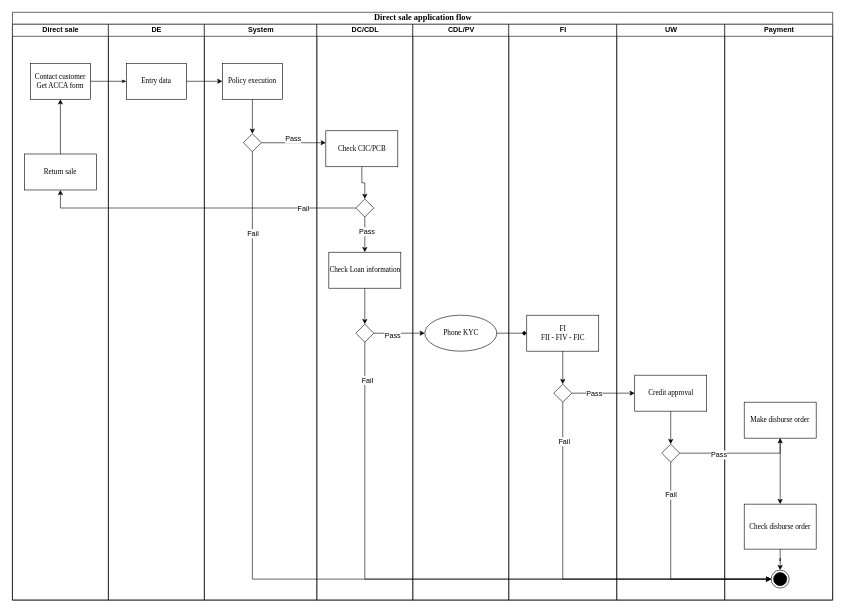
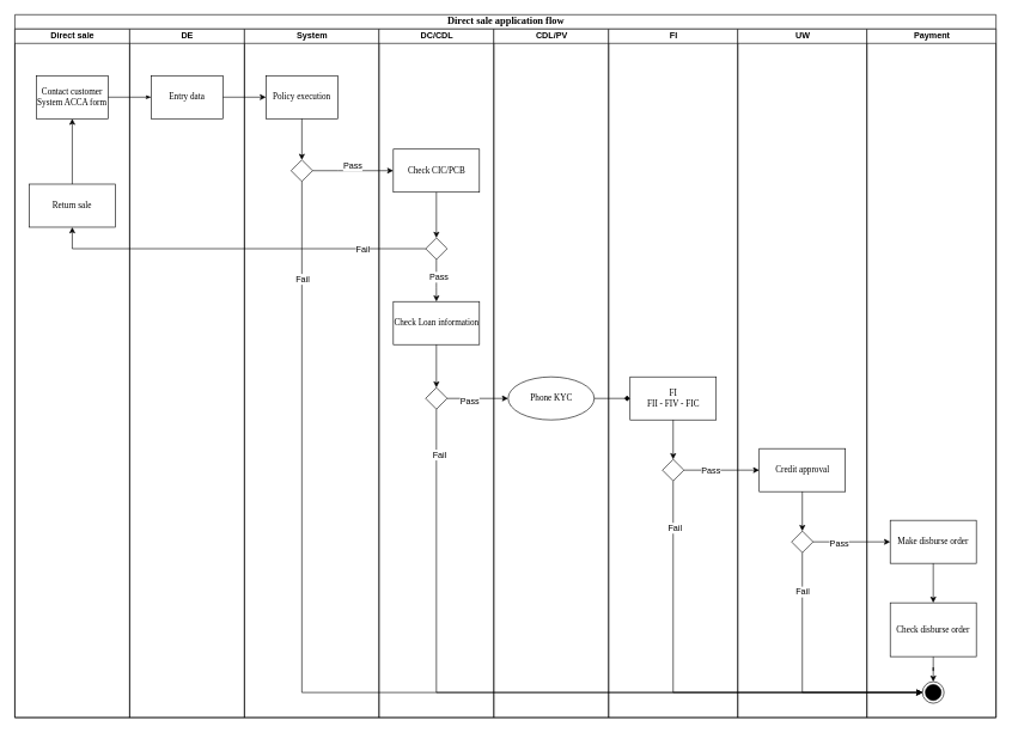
  <mxCell id="0" />
  <mxCell id="1" parent="0" />
  <mxCell id="2" value="&lt;font style=&quot;font-size: 14px&quot;&gt;Direct sale application flow&lt;/font&gt;" style="swimlane;html=1;childLayout=stackLayout;startSize=20;rounded=0;shadow=0;labelBackgroundColor=none;strokeWidth=1;fontFamily=Verdana;fontSize=8;align=center;swimlaneLine=1;" parent="1" vertex="1"><mxGeometry x="20" y="20" width="1367.5" height="980" as="geometry" /></mxCell>
  <mxCell id="3" value="Direct sale" style="swimlane;html=1;startSize=20;" parent="2" vertex="1"><mxGeometry y="20" width="160" height="960" as="geometry" /></mxCell>
- <mxCell id="4" value="Contact customer&lt;br style=&quot;font-size: 12px;&quot;&gt;Get ACCA form" style="rounded=0;whiteSpace=wrap;html=1;shadow=0;labelBackgroundColor=none;strokeWidth=1;fontFamily=Verdana;fontSize=12;align=center;" parent="3" vertex="1"><mxGeometry x="30" y="65" width="100" height="60" as="geometry" /></mxCell>
+ <mxCell id="4" value="Contact customer&lt;br style=&quot;font-size: 12px;&quot;&gt;System ACCA form" style="rounded=0;whiteSpace=wrap;html=1;shadow=0;labelBackgroundColor=none;strokeWidth=1;fontFamily=Verdana;fontSize=12;align=center;" parent="3" vertex="1"><mxGeometry x="30" y="65" width="100" height="60" as="geometry" /></mxCell>
  <mxCell id="5" style="edgeStyle=orthogonalEdgeStyle;rounded=0;orthogonalLoop=1;jettySize=auto;html=1;fontSize=12;" edge="1" parent="3" source="6" target="4"><mxGeometry relative="1" as="geometry" /></mxCell>
  <mxCell id="6" value="Return sale" style="whiteSpace=wrap;html=1;rounded=0;shadow=0;fontFamily=Verdana;fontSize=12;strokeWidth=1;" vertex="1" parent="3"><mxGeometry x="20" y="216.25" width="120" height="60" as="geometry" /></mxCell>
  <mxCell id="7" style="edgeStyle=orthogonalEdgeStyle;rounded=1;html=1;labelBackgroundColor=none;startArrow=none;startFill=0;startSize=5;endArrow=classicThin;endFill=1;endSize=5;jettySize=auto;orthogonalLoop=1;strokeWidth=1;fontFamily=Verdana;fontSize=12;" parent="2" source="4" target="9" edge="1"><mxGeometry relative="1" as="geometry" /></mxCell>
  <mxCell id="8" value="DE" style="swimlane;html=1;startSize=20;" parent="2" vertex="1"><mxGeometry x="160" y="20" width="160" height="960" as="geometry" /></mxCell>
  <mxCell id="9" value="Entry data" style="rounded=0;whiteSpace=wrap;html=1;shadow=0;labelBackgroundColor=none;strokeWidth=1;fontFamily=Verdana;fontSize=12;align=center;" parent="8" vertex="1"><mxGeometry x="30" y="65" width="100" height="60" as="geometry" /></mxCell>
  <mxCell id="10" value="System" style="swimlane;html=1;startSize=20;" parent="2" vertex="1"><mxGeometry x="320" y="20" width="187.5" height="960" as="geometry" /></mxCell>
  <mxCell id="11" value="Policy execution" style="rounded=0;whiteSpace=wrap;html=1;shadow=0;labelBackgroundColor=none;strokeWidth=1;fontFamily=Verdana;fontSize=12;align=center;" vertex="1" parent="10"><mxGeometry x="30" y="65" width="100" height="60" as="geometry" /></mxCell>
  <mxCell id="12" value="" style="rhombus;whiteSpace=wrap;html=1;rounded=0;shadow=0;fontFamily=Verdana;fontSize=12;strokeWidth=1;" vertex="1" parent="10"><mxGeometry x="65" y="182.5" width="30" height="30" as="geometry" /></mxCell>
  <mxCell id="13" value="" style="edgeStyle=orthogonalEdgeStyle;rounded=0;orthogonalLoop=1;jettySize=auto;html=1;fontSize=12;" edge="1" parent="10" source="11" target="12"><mxGeometry relative="1" as="geometry" /></mxCell>
  <mxCell id="14" value="DC/CDL" style="swimlane;html=1;startSize=20;" parent="2" vertex="1"><mxGeometry x="507.5" y="20" width="160" height="960" as="geometry" /></mxCell>
- <mxCell id="15" value="Check CIC/PCB" style="whiteSpace=wrap;html=1;rounded=0;shadow=0;fontFamily=Verdana;fontSize=12;strokeWidth=1;" vertex="1" parent="14"><mxGeometry x="15" y="177.5" width="120" height="60" as="geometry" /></mxCell>
+ <mxCell id="15" value="Check CIC/PCB" style="whiteSpace=wrap;html=1;rounded=0;shadow=0;fontFamily=Verdana;fontSize=12;strokeWidth=1;" vertex="1" parent="14"><mxGeometry x="20" y="167.5" width="120" height="60" as="geometry" /></mxCell>
  <mxCell id="16" value="" style="rhombus;whiteSpace=wrap;html=1;rounded=0;shadow=0;fontFamily=Verdana;fontSize=12;strokeWidth=1;" vertex="1" parent="14"><mxGeometry x="65" y="291.25" width="30" height="30" as="geometry" /></mxCell>
  <mxCell id="17" value="" style="edgeStyle=orthogonalEdgeStyle;rounded=0;orthogonalLoop=1;jettySize=auto;html=1;fontSize=12;" edge="1" parent="14" source="15" target="16"><mxGeometry relative="1" as="geometry" /></mxCell>
  <mxCell id="18" value="Check Loan information" style="whiteSpace=wrap;html=1;rounded=0;shadow=0;fontFamily=Verdana;fontSize=12;strokeWidth=1;" vertex="1" parent="14"><mxGeometry x="20" y="380" width="120" height="60" as="geometry" /></mxCell>
  <mxCell id="19" value="" style="edgeStyle=orthogonalEdgeStyle;rounded=0;orthogonalLoop=1;jettySize=auto;html=1;fontSize=12;" edge="1" parent="14" source="16" target="18"><mxGeometry relative="1" as="geometry"><Array as="points"><mxPoint x="80" y="360" /><mxPoint x="80" y="360" /></Array></mxGeometry></mxCell>
  <mxCell id="20" value="Pass" style="edgeLabel;html=1;align=center;verticalAlign=middle;resizable=0;points=[];fontSize=12;" vertex="1" connectable="0" parent="19"><mxGeometry x="-0.199" y="3" relative="1" as="geometry"><mxPoint as="offset" /></mxGeometry></mxCell>
  <mxCell id="21" value="" style="rhombus;whiteSpace=wrap;html=1;rounded=0;shadow=0;fontFamily=Verdana;fontSize=12;strokeWidth=1;" vertex="1" parent="14"><mxGeometry x="65" y="500" width="30" height="30" as="geometry" /></mxCell>
  <mxCell id="22" value="" style="edgeStyle=orthogonalEdgeStyle;rounded=0;orthogonalLoop=1;jettySize=auto;html=1;fontSize=12;" edge="1" parent="14" source="18" target="21"><mxGeometry relative="1" as="geometry" /></mxCell>
  <mxCell id="23" value="CDL/PV" style="swimlane;html=1;startSize=20;" parent="2" vertex="1"><mxGeometry x="667.5" y="20" width="160" height="960" as="geometry" /></mxCell>
  <mxCell id="24" value="Phone KYC" style="ellipse;whiteSpace=wrap;html=1;shadow=0;fontFamily=Verdana;fontSize=12;strokeWidth=1;" vertex="1" parent="23"><mxGeometry x="20" y="485" width="120" height="60" as="geometry" /></mxCell>
  <mxCell id="25" value="FI" style="swimlane;html=1;startSize=20;" parent="2" vertex="1"><mxGeometry x="827.5" y="20" width="180" height="960" as="geometry" /></mxCell>
  <mxCell id="26" value="FI&lt;br style=&quot;font-size: 12px;&quot;&gt;FII - FIV - FIC" style="whiteSpace=wrap;html=1;rounded=0;shadow=0;fontFamily=Verdana;fontSize=12;strokeWidth=1;" vertex="1" parent="25"><mxGeometry x="30" y="485" width="120" height="60" as="geometry" /></mxCell>
  <mxCell id="27" value="" style="rhombus;whiteSpace=wrap;html=1;rounded=0;shadow=0;fontFamily=Verdana;fontSize=12;strokeWidth=1;" vertex="1" parent="25"><mxGeometry x="75" y="600" width="30" height="30" as="geometry" /></mxCell>
  <mxCell id="28" value="" style="edgeStyle=orthogonalEdgeStyle;rounded=0;orthogonalLoop=1;jettySize=auto;html=1;fontSize=12;" edge="1" parent="25" source="26" target="27"><mxGeometry relative="1" as="geometry" /></mxCell>
  <mxCell id="29" value="UW" style="swimlane;html=1;startSize=20;" vertex="1" parent="2"><mxGeometry x="1007.5" y="20" width="180" height="960" as="geometry" /></mxCell>
  <mxCell id="30" value="Credit approval" style="whiteSpace=wrap;html=1;rounded=0;shadow=0;fontFamily=Verdana;fontSize=12;strokeWidth=1;" vertex="1" parent="29"><mxGeometry x="30" y="585" width="120" height="60" as="geometry" /></mxCell>
  <mxCell id="31" value="" style="rhombus;whiteSpace=wrap;html=1;rounded=0;shadow=0;fontFamily=Verdana;fontSize=12;strokeWidth=1;" vertex="1" parent="29"><mxGeometry x="75" y="700" width="30" height="30" as="geometry" /></mxCell>
  <mxCell id="32" value="" style="edgeStyle=orthogonalEdgeStyle;rounded=0;orthogonalLoop=1;jettySize=auto;html=1;fontSize=12;" edge="1" parent="29" source="30" target="31"><mxGeometry relative="1" as="geometry" /></mxCell>
  <mxCell id="33" value="Payment" style="swimlane;html=1;startSize=20;" vertex="1" parent="2"><mxGeometry x="1187.5" y="20" width="180" height="960" as="geometry" /></mxCell>
- <mxCell id="34" value="Make disburse order" style="whiteSpace=wrap;html=1;rounded=0;shadow=0;fontFamily=Verdana;fontSize=12;strokeWidth=1;" vertex="1" parent="33"><mxGeometry x="32.5" y="630" width="120" height="60" as="geometry" /></mxCell>
+ <mxCell id="34" value="Make disburse order" style="whiteSpace=wrap;html=1;rounded=0;shadow=0;fontFamily=Verdana;fontSize=12;strokeWidth=1;" vertex="1" parent="33"><mxGeometry x="32.5" y="685" width="120" height="60" as="geometry" /></mxCell>
  <mxCell id="35" style="edgeStyle=orthogonalEdgeStyle;rounded=0;orthogonalLoop=1;jettySize=auto;html=1;" edge="1" parent="33" source="36" target="38"><mxGeometry relative="1" as="geometry" /></mxCell>
  <mxCell id="36" value="Check disburse order" style="whiteSpace=wrap;html=1;rounded=0;shadow=0;fontFamily=Verdana;fontSize=12;strokeWidth=1;" vertex="1" parent="33"><mxGeometry x="32.5" y="800" width="120" height="75" as="geometry" /></mxCell>
  <mxCell id="37" value="" style="edgeStyle=orthogonalEdgeStyle;rounded=0;orthogonalLoop=1;jettySize=auto;html=1;fontSize=12;" edge="1" parent="33" source="34" target="36"><mxGeometry relative="1" as="geometry" /></mxCell>
  <mxCell id="38" value="" style="ellipse;html=1;shape=endState;fillColor=#000000;strokeColor=#000000;rounded=0;" vertex="1" parent="33"><mxGeometry x="77.5" y="910" width="30" height="30" as="geometry" /></mxCell>
  <mxCell id="39" value="" style="edgeStyle=orthogonalEdgeStyle;rounded=0;orthogonalLoop=1;jettySize=auto;html=1;fontSize=12;" edge="1" parent="2" source="9" target="11"><mxGeometry relative="1" as="geometry" /></mxCell>
  <mxCell id="40" value="" style="edgeStyle=orthogonalEdgeStyle;rounded=0;orthogonalLoop=1;jettySize=auto;html=1;fontSize=12;" edge="1" parent="2" source="12" target="15"><mxGeometry relative="1" as="geometry"><Array as="points"><mxPoint x="450" y="218" /><mxPoint x="450" y="218" /></Array></mxGeometry></mxCell>
  <mxCell id="41" value="Pass" style="edgeLabel;html=1;align=center;verticalAlign=middle;resizable=0;points=[];fontSize=12;" vertex="1" connectable="0" parent="40"><mxGeometry x="0.209" relative="1" as="geometry"><mxPoint x="-13" y="-7.5" as="offset" /></mxGeometry></mxCell>
  <mxCell id="42" value="" style="edgeStyle=orthogonalEdgeStyle;rounded=0;orthogonalLoop=1;jettySize=auto;html=1;fontSize=12;" edge="1" parent="2" source="16" target="6"><mxGeometry relative="1" as="geometry" /></mxCell>
  <mxCell id="43" value="Fail" style="edgeLabel;html=1;align=center;verticalAlign=middle;resizable=0;points=[];fontSize=12;" vertex="1" connectable="0" parent="42"><mxGeometry x="-0.66" y="1" relative="1" as="geometry"><mxPoint x="1" as="offset" /></mxGeometry></mxCell>
  <mxCell id="44" value="" style="edgeStyle=orthogonalEdgeStyle;rounded=0;orthogonalLoop=1;jettySize=auto;html=1;fontSize=12;" edge="1" parent="2" source="21" target="24"><mxGeometry relative="1" as="geometry" /></mxCell>
  <mxCell id="45" value="Pass" style="edgeLabel;html=1;align=center;verticalAlign=middle;resizable=0;points=[];fontSize=12;" vertex="1" connectable="0" parent="44"><mxGeometry x="-0.259" y="-4" relative="1" as="geometry"><mxPoint as="offset" /></mxGeometry></mxCell>
  <mxCell id="46" value="" style="edgeStyle=orthogonalEdgeStyle;rounded=0;orthogonalLoop=1;jettySize=auto;html=1;fontSize=12;endArrow=diamond;" edge="1" parent="2" source="24" target="26"><mxGeometry relative="1" as="geometry" /></mxCell>
  <mxCell id="47" value="" style="edgeStyle=orthogonalEdgeStyle;rounded=0;orthogonalLoop=1;jettySize=auto;html=1;fontSize=12;" edge="1" parent="2" source="27" target="30"><mxGeometry relative="1" as="geometry" /></mxCell>
  <mxCell id="48" value="Pass" style="edgeLabel;html=1;align=center;verticalAlign=middle;resizable=0;points=[];fontSize=12;" vertex="1" connectable="0" parent="47"><mxGeometry x="-0.286" relative="1" as="geometry"><mxPoint as="offset" /></mxGeometry></mxCell>
  <mxCell id="49" value="" style="edgeStyle=orthogonalEdgeStyle;rounded=0;orthogonalLoop=1;jettySize=auto;html=1;fontSize=12;" edge="1" parent="2" source="31" target="34"><mxGeometry relative="1" as="geometry" /></mxCell>
  <mxCell id="50" value="Pass" style="edgeLabel;html=1;align=center;verticalAlign=middle;resizable=0;points=[];fontSize=12;" vertex="1" connectable="0" parent="49"><mxGeometry x="-0.321" y="-2" relative="1" as="geometry"><mxPoint as="offset" /></mxGeometry></mxCell>
  <mxCell id="51" style="edgeStyle=orthogonalEdgeStyle;rounded=0;orthogonalLoop=1;jettySize=auto;html=1;entryX=0;entryY=0.5;entryDx=0;entryDy=0;" edge="1" parent="2" source="31" target="38"><mxGeometry relative="1" as="geometry"><Array as="points"><mxPoint x="1098" y="945" /></Array></mxGeometry></mxCell>
  <mxCell id="52" value="Fail" style="edgeLabel;html=1;align=center;verticalAlign=middle;resizable=0;points=[];fontSize=12;" vertex="1" connectable="0" parent="51"><mxGeometry x="-0.702" relative="1" as="geometry"><mxPoint as="offset" /></mxGeometry></mxCell>
  <mxCell id="53" style="edgeStyle=orthogonalEdgeStyle;rounded=0;orthogonalLoop=1;jettySize=auto;html=1;entryX=0;entryY=0.5;entryDx=0;entryDy=0;" edge="1" parent="2" source="27" target="38"><mxGeometry relative="1" as="geometry"><Array as="points"><mxPoint x="918" y="945" /></Array></mxGeometry></mxCell>
  <mxCell id="54" value="Fail" style="edgeLabel;html=1;align=center;verticalAlign=middle;resizable=0;points=[];fontSize=12;" vertex="1" connectable="0" parent="53"><mxGeometry x="-0.798" y="2" relative="1" as="geometry"><mxPoint as="offset" /></mxGeometry></mxCell>
  <mxCell id="55" style="edgeStyle=orthogonalEdgeStyle;rounded=0;orthogonalLoop=1;jettySize=auto;html=1;entryX=0;entryY=0.5;entryDx=0;entryDy=0;" edge="1" parent="2" source="21" target="38"><mxGeometry relative="1" as="geometry"><Array as="points"><mxPoint x="588" y="945" /></Array></mxGeometry></mxCell>
  <mxCell id="56" value="Fail" style="edgeLabel;html=1;align=center;verticalAlign=middle;resizable=0;points=[];fontSize=12;" vertex="1" connectable="0" parent="55"><mxGeometry x="-0.882" y="4" relative="1" as="geometry"><mxPoint as="offset" /></mxGeometry></mxCell>
  <mxCell id="57" style="edgeStyle=orthogonalEdgeStyle;rounded=0;orthogonalLoop=1;jettySize=auto;html=1;entryX=0;entryY=0.5;entryDx=0;entryDy=0;" edge="1" parent="2" source="12" target="38"><mxGeometry relative="1" as="geometry"><Array as="points"><mxPoint x="400" y="945" /></Array></mxGeometry></mxCell>
  <mxCell id="58" value="Fail" style="edgeLabel;html=1;align=center;verticalAlign=middle;resizable=0;points=[];fontSize=12;" vertex="1" connectable="0" parent="57"><mxGeometry x="-0.828" relative="1" as="geometry"><mxPoint as="offset" /></mxGeometry></mxCell>
